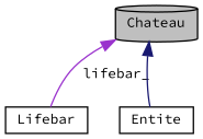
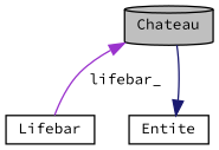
  digraph {
    fontname="Source Code Pro"
    node [color=black fillcolor=white fontname="Source Code Pro" fontsize=10 shape=box style=filled]
    edge [dir=back fontname="Source Code Pro" fontsize=10 labelfontname=Helvetica labelfontsize=10 style=solid]
    n1 [fillcolor=grey75 fontcolor=black height=0.2 label=Chateau shape=cylinder width=0.4]
    n2 [height=0.2 label=Lifebar width=0.4]
    n3 [height=0.2 label=Entite width=0.4]
    n1 -> n2 [color=darkorchid3 label=" lifebar_"]
-   n1 -> n3 [color=midnightblue]
+   n3 -> n1 [color=midnightblue]
  }
